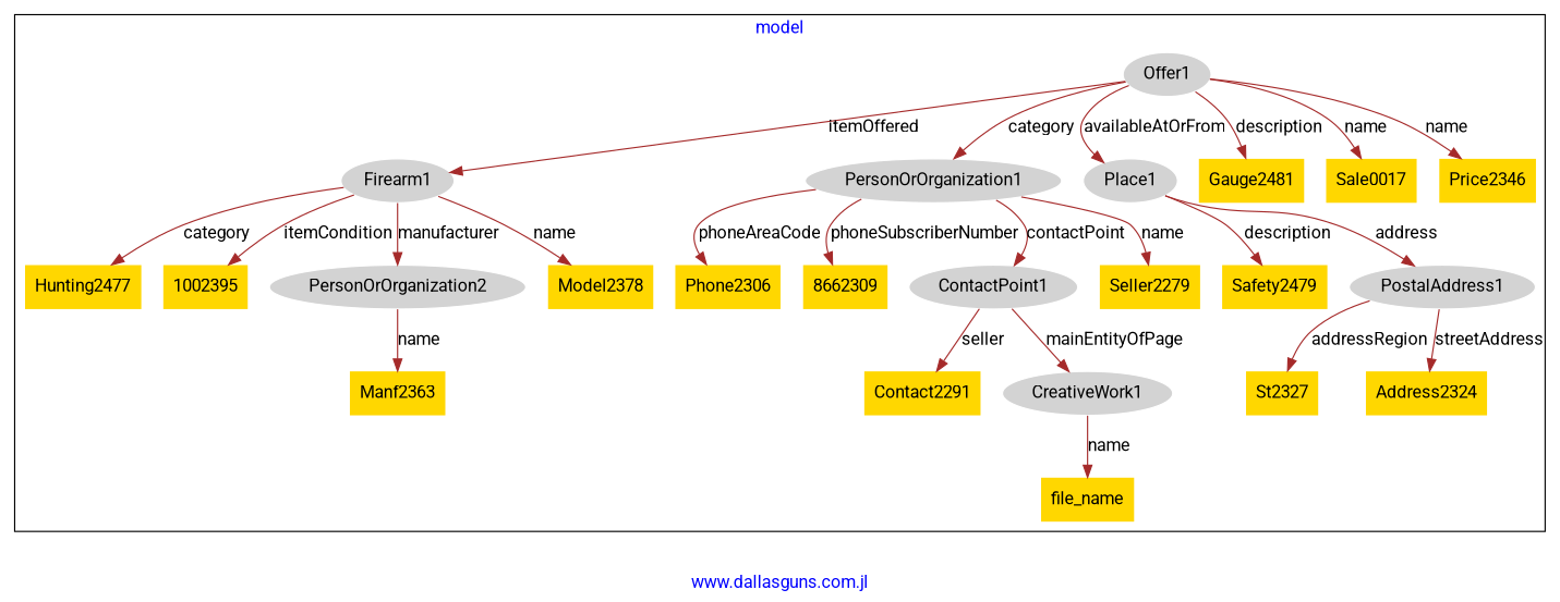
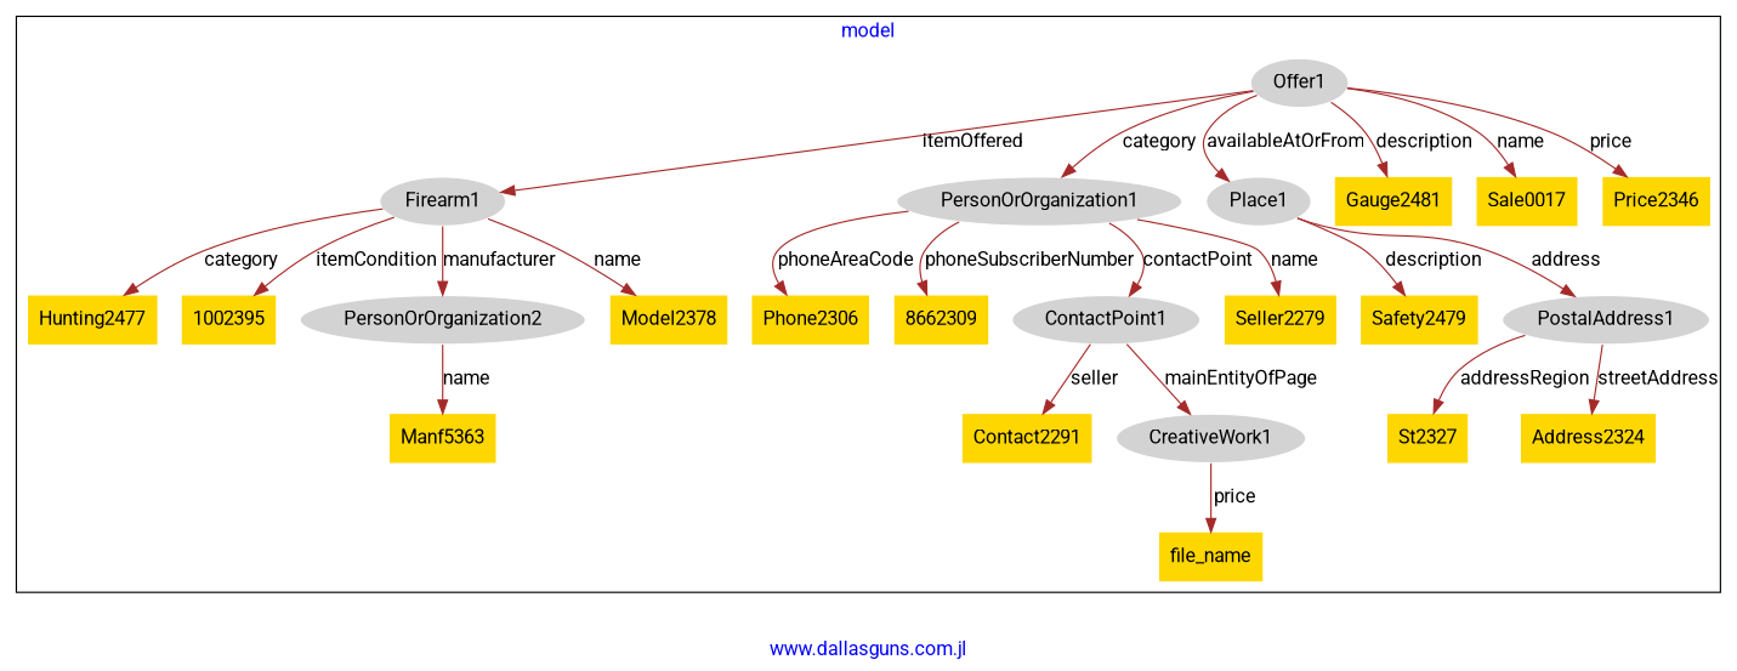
  digraph {
    fontcolor=blue
    fontname=Roboto
    label="www.dallasguns.com.jl"
    remincross=true
    node [fillcolor=gold fontname=Roboto style=filled shape=plaintext]
    edge [color=brown fontcolor=black fontname=Roboto]
    n1 [color=white fillcolor=lightgray label=Firearm1 shape=""]
    n2 [label=Hunting2477]
    n3 [label=1002395]
    n4 [color=white fillcolor=lightgray label=PersonOrOrganization2 shape=""]
    n5 [label=Model2378]
    n6 [color=white fillcolor=lightgray label=PersonOrOrganization1 shape=""]
    n7 [label=Phone2306]
    n8 [label=8662309]
    n9 [color=white fillcolor=lightgray label=ContactPoint1 shape=""]
    n10 [label=Seller2279]
-   n11 [label=Manf2363]
+   n11 [label=Manf5363]
    n12 [label=Contact2291]
    n13 [color=white fillcolor=lightgray label=CreativeWork1 shape=""]
    n14 [label=file_name]
    n15 [color=white fillcolor=lightgray label=Offer1 shape=""]
    n16 [color=white fillcolor=lightgray label=Place1 shape=""]
    n17 [label=Gauge2481]
    n18 [label=Safety2479]
    n19 [label=Sale0017]
    n20 [label=Price2346]
    n21 [color=white fillcolor=lightgray label=PostalAddress1 shape=""]
    n22 [label=St2327]
    n23 [label=Address2324]
    subgraph cluster_1 {
      label=model
      n1
      n2
      n3
      n4
      n5
      n6
      n7
      n8
      n9
      n10
      n11
      n12
      n13
      n14
      n15
      n16
      n17
      n18
      n19
      n20
      n21
      n22
      n23
    }
    n1 -> n2 [label=category]
    n1 -> n3 [label=itemCondition]
    n1 -> n4 [label=manufacturer]
    n1 -> n5 [label=name]
    n4 -> n11 [label=name]
    n6 -> n7 [label=phoneAreaCode]
    n6 -> n8 [label=phoneSubscriberNumber]
    n6 -> n9 [label=contactPoint]
    n6 -> n10 [label=name]
    n9 -> n12 [label=seller]
    n9 -> n13 [label=mainEntityOfPage]
-   n13 -> n14 [label=name]
+   n13 -> n14 [label=price]
    n15 -> n1 [label=itemOffered]
    n15 -> n6 [label=category]
    n15 -> n16 [label=availableAtOrFrom]
    n15 -> n17 [label=description]
    n15 -> n19 [label=name]
-   n15 -> n20 [label=name]
+   n15 -> n20 [label=price]
    n16 -> n18 [label=description]
    n16 -> n21 [label=address]
    n21 -> n22 [label=addressRegion]
    n21 -> n23 [label=streetAddress]
  }
